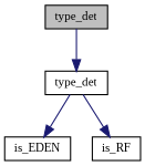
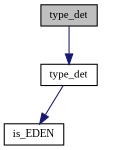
  digraph {
    rankdir=TB
    fontname="Liberation Serif"
    node [color=black fillcolor=white fontname="Liberation Serif" fontsize=10 shape=record style=filled]
    edge [color=midnightblue fontname="Liberation Serif" fontsize=10 labelfontname=Helvetica labelfontsize=10 style=solid]
    n1 [fillcolor=grey75 fontcolor=black height=0.2 label=type_det width=0.4]
    n2 [height=0.2 label=type_det width=0.4]
    n3 [height=0.2 label=is_EDEN width=0.4]
-   n4 [height=0.2 label=is_RF width=0.4]
    n1 -> n2
    n2 -> n3
-   n2 -> n4
  }
